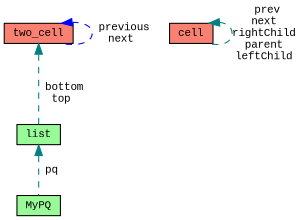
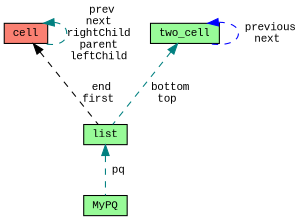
  digraph {
    fontname="Liberation Mono"
    node [color=black fillcolor=palegreen fontname="Liberation Mono" fontsize=10 shape=record style=filled]
    edge [color=teal dir=back fontname="Liberation Mono" fontsize=10 labelfontname=Helvetica labelfontsize=10 style=dashed]
    n1 [fontcolor=black height=0.2 label=MyPQ width=0.4]
    n2 [height=0.2 label=list width=0.4]
    n3 [fillcolor=salmon height=0.2 label=cell width=0.4]
-   n4 [fillcolor=salmon height=0.2 label=two_cell width=0.4]
+   n4 [height=0.2 label=two_cell width=0.4]
    n2 -> n1 [label=" pq"]
+   n3 -> n2 [color=black label=" end\nfirst"]
    n3 -> n3 [label=" prev\nnext\nrightChild\nparent\nleftChild"]
    n4 -> n2 [label=" bottom\ntop"]
    n4 -> n4 [color=blue label=" previous\nnext"]
  }
